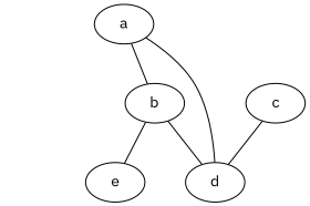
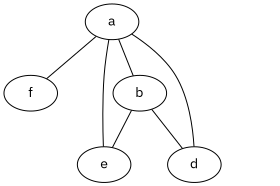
  graph {
    fontname="IBM Plex Sans"
    node [fontname="IBM Plex Sans"]
    edge [fontname="IBM Plex Sans"]
    a
    b
+   f
    e
    d
-   c
    a -- b
+   a -- f
+   a -- e
    b -- e
    b -- d
    d -- a
-   c -- d
  }
